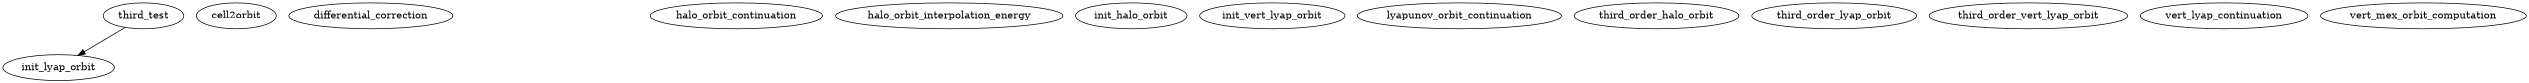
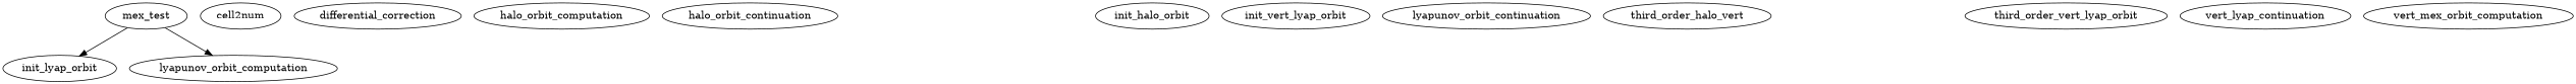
  digraph {
-   mex_test [label=third_test]
+   mex_test
    init_lyap_orbit
-   cell2num [label=cell2orbit]
+   lyapunov_orbit_computation
+   cell2num
    differential_correction
+   halo_orbit_computation
    halo_orbit_continuation
-   halo_orbit_interpolation_energy
    init_halo_orbit
    init_vert_lyap_orbit
    lyapunov_orbit_continuation
-   third_order_halo_orbit
-   third_order_lyap_orbit
+   third_order_halo_orbit [label=third_order_halo_vert]
    third_order_vert_lyap_orbit
    vert_lyap_continuation
    n16 [label=vert_mex_orbit_computation]
    mex_test -> init_lyap_orbit
+   mex_test -> lyapunov_orbit_computation
  }
